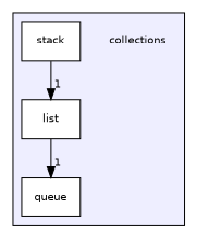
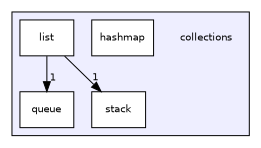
  digraph {
    compound=true
    node [fontname=Helvetica fontsize=10 shape=box color=black fillcolor=white style=filled]
    edge [headlabel=1 labeldistance=1.5 labelfontname=Helvetica labelfontsize=10]
    n1 [label=collections shape=plaintext color="" fillcolor="" style=""]
+   n2 [label=hashmap]
    n3 [label=list]
    n4 [label=queue]
    n5 [label=stack]
    subgraph cluster_1 {
      bgcolor="#eeeeff"
      pencolor=black
      n1
+     n2
      n3
      n4
      n5
    }
    n3 -> n4
-   n5 -> n3
+   n3 -> n5
  }
